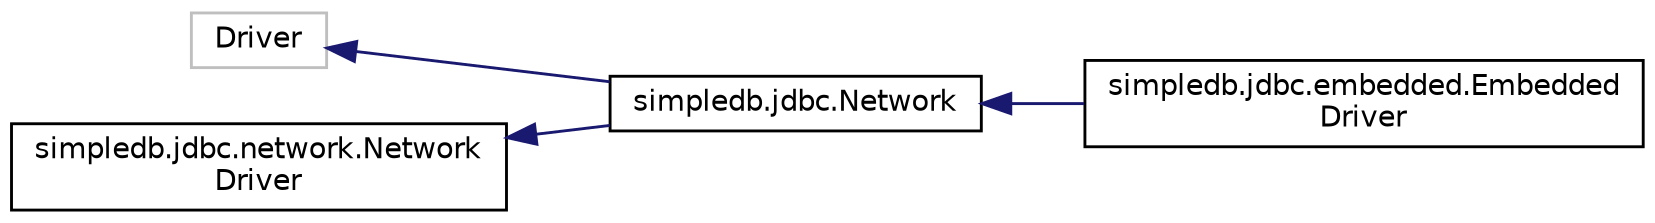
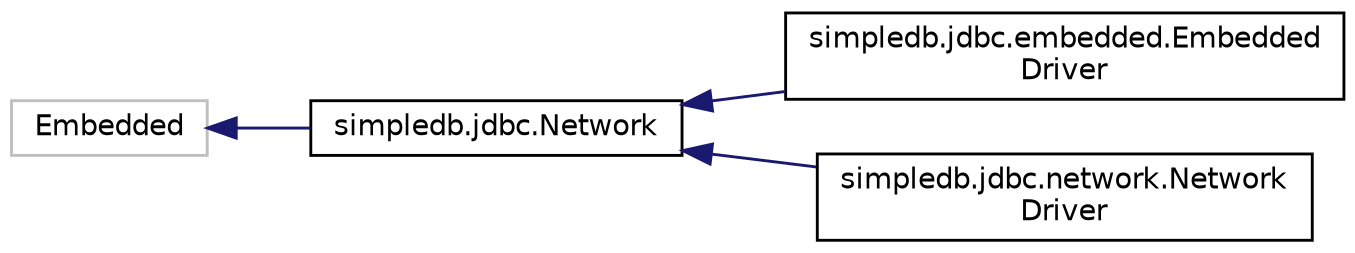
  digraph {
    rankdir=LR
    node [color=black fillcolor=white fontname=Helvetica fontsize=10 shape=record style=filled]
    edge [color=midnightblue dir=back fontname=Helvetica fontsize=10 labelfontname=Helvetica labelfontsize=10 style=solid]
-   n1 [color=grey75 height=0.2 label=Driver width=0.4]
+   n1 [color=grey75 height=0.2 label=Embedded width=0.4]
    n2 [height=0.2 label="simpledb.jdbc.Network" width=0.4]
    n3 [height=0.2 label="simpledb.jdbc.embedded.Embedded\lDriver" width=0.4]
    n4 [height=0.2 label="simpledb.jdbc.network.Network\lDriver" width=0.4]
    n1 -> n2
    n2 -> n3
-   n4 -> n2
+   n2 -> n4
  }
